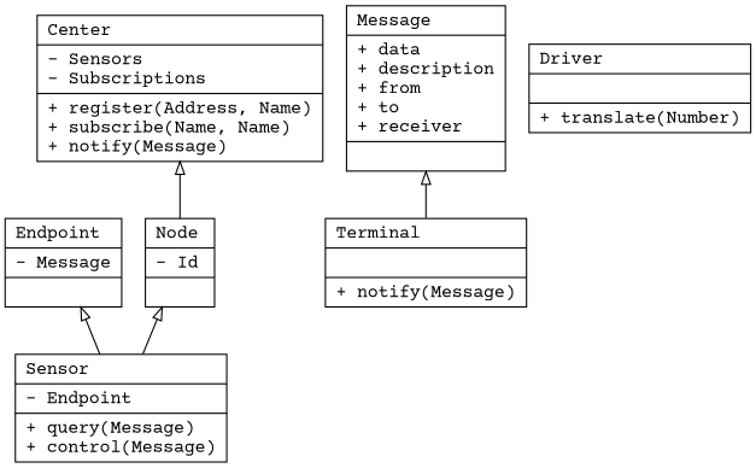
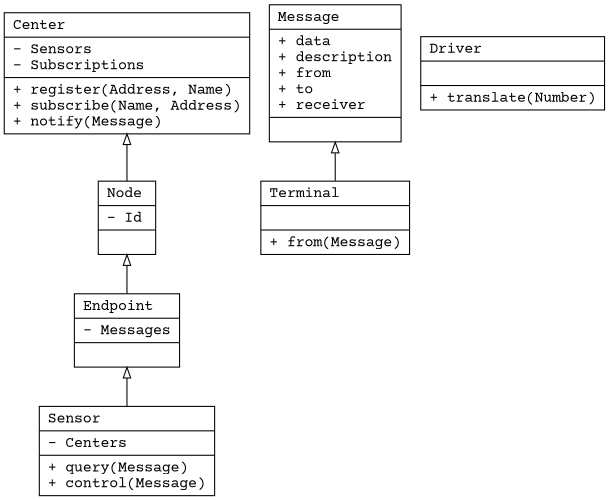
  digraph {
    fontname="Courier Prime"
    node [fontname="Courier Prime" shape=record]
    edge [arrowtail=empty dir=back fontname="Courier Prime"]
    n1 [label="{Node\l|- Id\l|}"]
-   n2 [label="{Endpoint\l|- Message\l|}"]
-   n3 [label="{Center\l|- Sensors\l- Subscriptions\l|+ register(Address, Name)\l+ subscribe(Name, Name)\l+ notify(Message)\l}"]
-   n4 [label="{Sensor\l|- Endpoint\l|+ query(Message)\l+ control(Message)\l}"]
-   n5 [label="{Terminal\l||+ notify(Message)}"]
+   n2 [label="{Endpoint\l|- Messages\l|}"]
+   n3 [label="{Center\l|- Sensors\l- Subscriptions\l|+ register(Address, Name)\l+ subscribe(Name, Address)\l+ notify(Message)\l}"]
+   n4 [label="{Sensor\l|- Centers\l|+ query(Message)\l+ control(Message)\l}"]
+   n5 [label="{Terminal\l||+ from(Message)}"]
    n6 [label="{Message\l|+ data\l+ description\l+ from\l+ to\l+ receiver\l|}"]
    n7 [label="{Driver\l||+ translate(Number)\l}}"]
-   n1 -> n4
+   n1 -> n2
    n2 -> n4
    n3 -> n1
    n6 -> n5
  }
